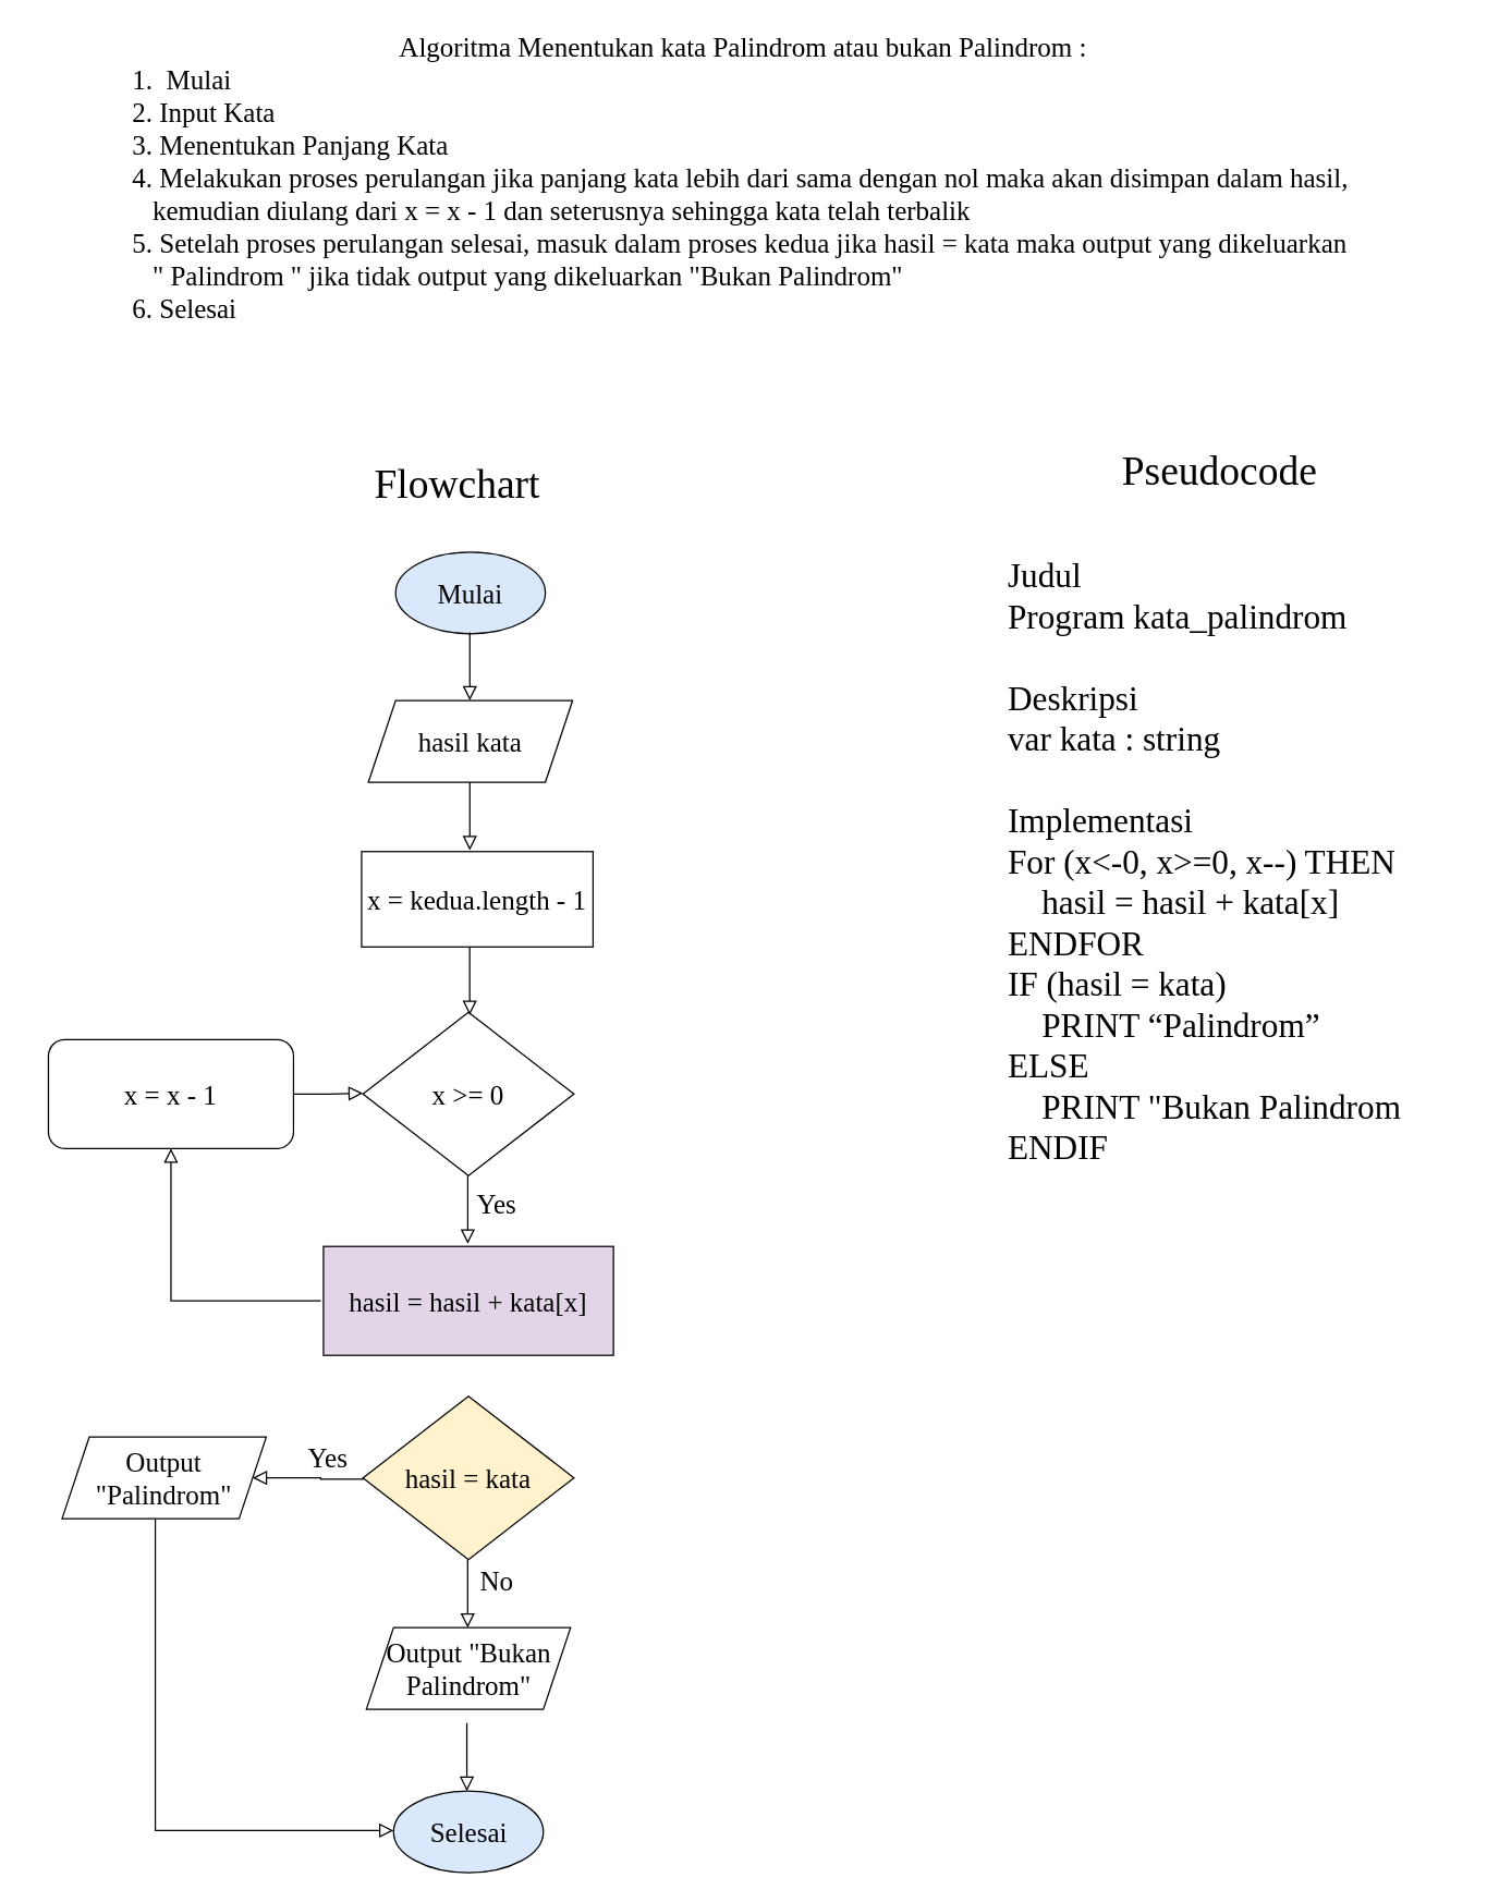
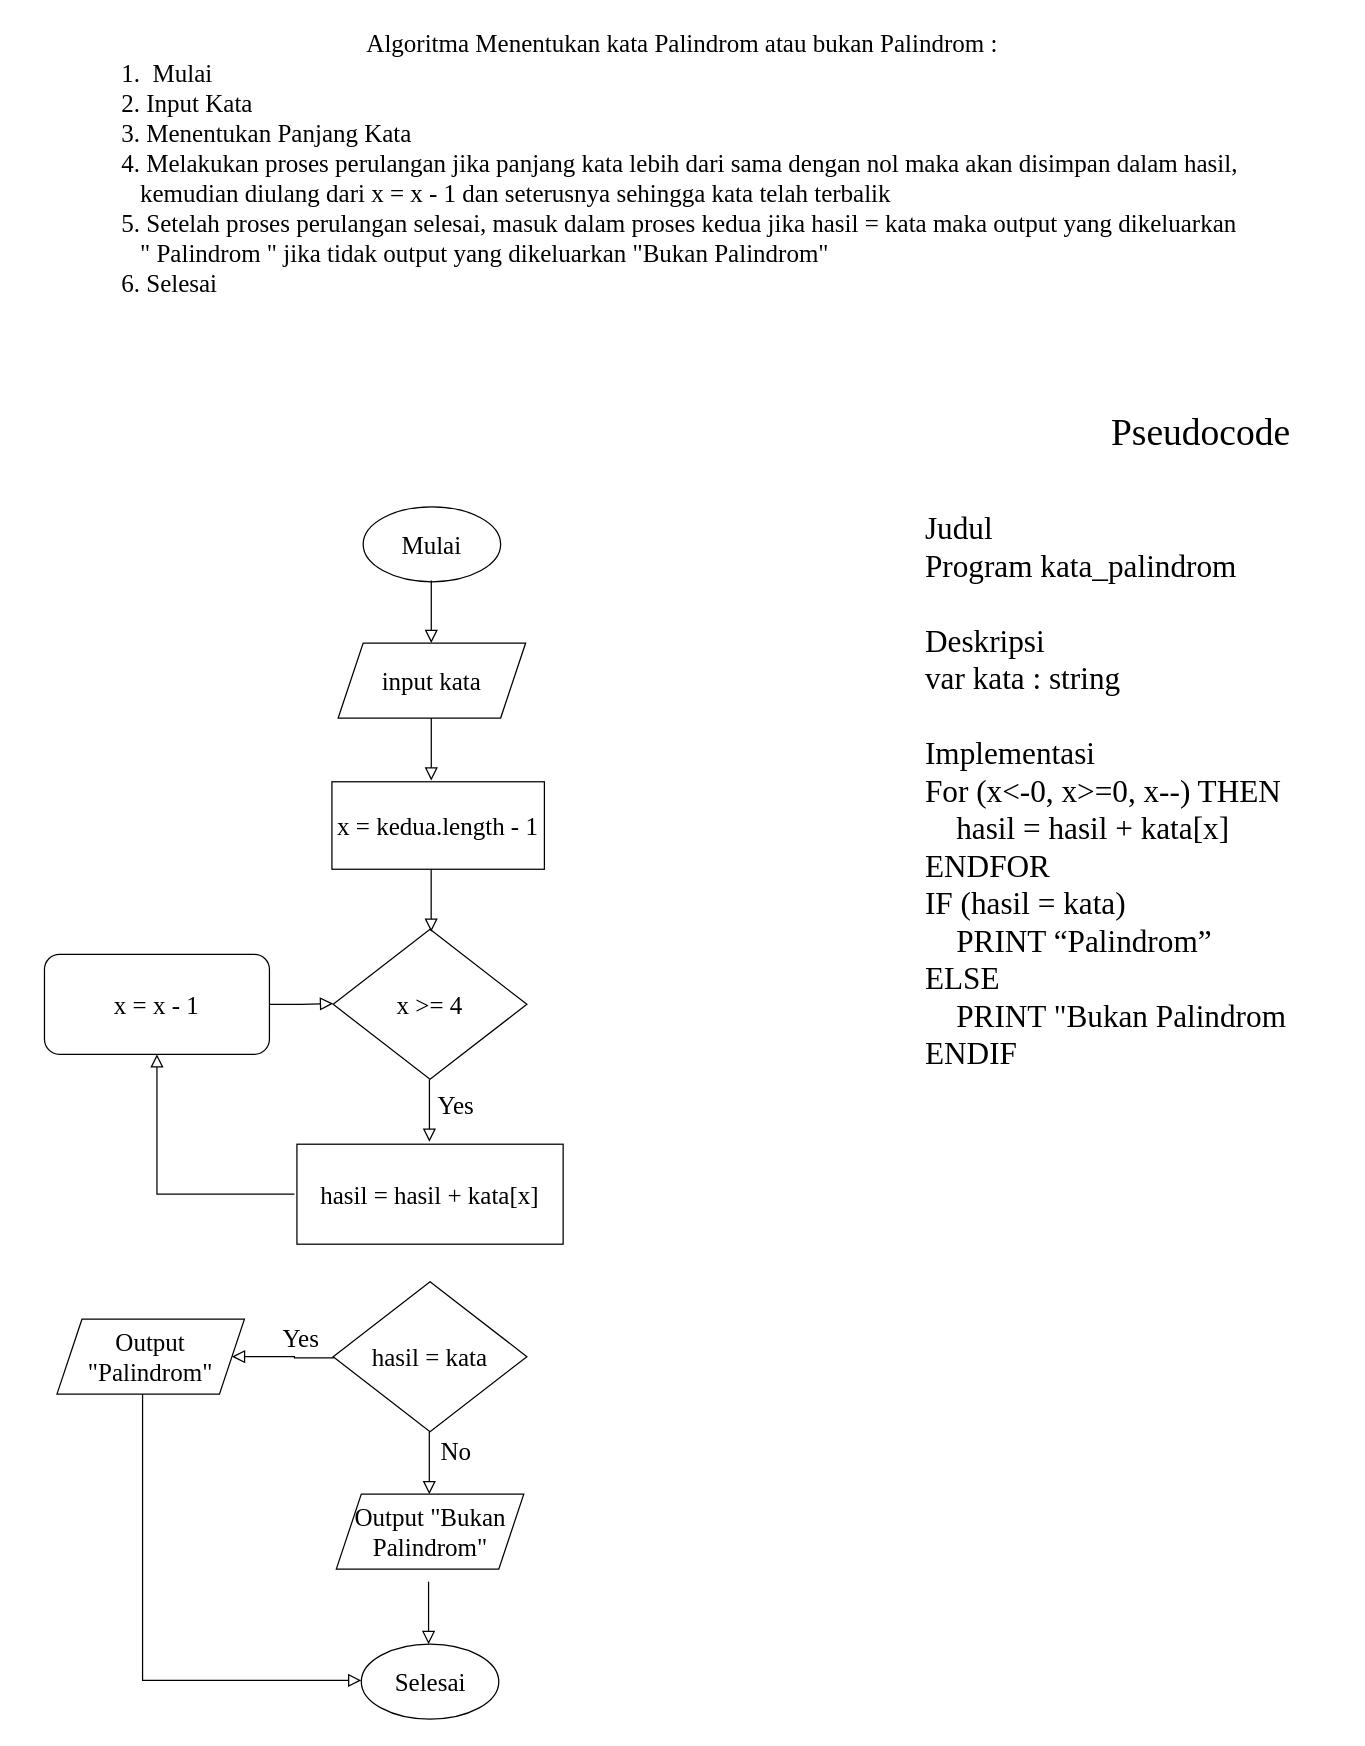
  <mxCell id="0" />
  <mxCell id="1" parent="0" />
- <mxCell id="2" value="Mulai" style="ellipse;whiteSpace=wrap;html=1;hachureGap=4;fontFamily=Architects Daughter;fontSource=https%3A%2F%2Ffonts.googleapis.com%2Fcss%3Ffamily%3DArchitects%2BDaughter;fontSize=20;rounded=0;fillColor=#dae8fc;" parent="1" vertex="1"><mxGeometry x="290" y="405" width="110" height="60" as="geometry" /></mxCell>
+ <mxCell id="2" value="Mulai" style="ellipse;whiteSpace=wrap;html=1;hachureGap=4;fontFamily=Architects Daughter;fontSource=https%3A%2F%2Ffonts.googleapis.com%2Fcss%3Ffamily%3DArchitects%2BDaughter;fontSize=20;rounded=0;" parent="1" vertex="1"><mxGeometry x="290" y="405" width="110" height="60" as="geometry" /></mxCell>
  <mxCell id="3" value="" style="rounded=0;html=1;jettySize=auto;orthogonalLoop=1;fontSize=11;endArrow=block;endFill=0;endSize=8;strokeWidth=1;shadow=0;labelBackgroundColor=none;edgeStyle=orthogonalEdgeStyle;" parent="1" edge="1"><mxGeometry relative="1" as="geometry"><mxPoint x="344.5" y="464" as="sourcePoint" /><mxPoint x="344.5" y="514" as="targetPoint" /></mxGeometry></mxCell>
- <mxCell id="4" value="hasil kata" style="shape=parallelogram;perimeter=parallelogramPerimeter;whiteSpace=wrap;html=1;fixedSize=1;hachureGap=4;fontFamily=Architects Daughter;fontSource=https%3A%2F%2Ffonts.googleapis.com%2Fcss%3Ffamily%3DArchitects%2BDaughter;fontSize=20;rounded=0;" parent="1" vertex="1"><mxGeometry x="270" y="514" width="150" height="60" as="geometry" /></mxCell>
+ <mxCell id="4" value="input kata" style="shape=parallelogram;perimeter=parallelogramPerimeter;whiteSpace=wrap;html=1;fixedSize=1;hachureGap=4;fontFamily=Architects Daughter;fontSource=https%3A%2F%2Ffonts.googleapis.com%2Fcss%3Ffamily%3DArchitects%2BDaughter;fontSize=20;rounded=0;" parent="1" vertex="1"><mxGeometry x="270" y="514" width="150" height="60" as="geometry" /></mxCell>
  <mxCell id="5" value="" style="rounded=0;html=1;jettySize=auto;orthogonalLoop=1;fontSize=11;endArrow=block;endFill=0;endSize=8;strokeWidth=1;shadow=0;labelBackgroundColor=none;edgeStyle=orthogonalEdgeStyle;" parent="1" edge="1"><mxGeometry relative="1" as="geometry"><mxPoint x="344.5" y="574" as="sourcePoint" /><mxPoint x="344.5" y="624" as="targetPoint" /></mxGeometry></mxCell>
- <mxCell id="6" value="x &amp;gt;= 0" style="rhombus;whiteSpace=wrap;html=1;hachureGap=4;fontFamily=Architects Daughter;fontSource=https%3A%2F%2Ffonts.googleapis.com%2Fcss%3Ffamily%3DArchitects%2BDaughter;fontSize=20;rounded=0;" parent="1" vertex="1"><mxGeometry x="266" y="743.06" width="155" height="120" as="geometry" /></mxCell>
+ <mxCell id="6" value="x &amp;gt;= 4" style="rhombus;whiteSpace=wrap;html=1;hachureGap=4;fontFamily=Architects Daughter;fontSource=https%3A%2F%2Ffonts.googleapis.com%2Fcss%3Ffamily%3DArchitects%2BDaughter;fontSize=20;rounded=0;" parent="1" vertex="1"><mxGeometry x="266" y="743.06" width="155" height="120" as="geometry" /></mxCell>
  <mxCell id="7" value="" style="rounded=0;html=1;jettySize=auto;orthogonalLoop=1;fontSize=11;endArrow=block;endFill=0;endSize=8;strokeWidth=1;shadow=0;labelBackgroundColor=none;edgeStyle=orthogonalEdgeStyle;" parent="1" edge="1"><mxGeometry relative="1" as="geometry"><mxPoint x="343" y="863.06" as="sourcePoint" /><mxPoint x="343" y="913.06" as="targetPoint" /></mxGeometry></mxCell>
  <mxCell id="8" value="Yes" style="text;html=1;align=center;verticalAlign=middle;resizable=0;points=[];autosize=1;strokeColor=none;fillColor=none;hachureGap=4;fontFamily=Architects Daughter;fontSource=https%3A%2F%2Ffonts.googleapis.com%2Fcss%3Ffamily%3DArchitects%2BDaughter;fontSize=20;rounded=0;" parent="1" vertex="1"><mxGeometry x="338.5" y="868.06" width="50" height="30" as="geometry" /></mxCell>
- <mxCell id="9" value="hasil = hasil + kata[x]" style="rounded=0;whiteSpace=wrap;html=1;hachureGap=4;fontFamily=Architects Daughter;fontSource=https%3A%2F%2Ffonts.googleapis.com%2Fcss%3Ffamily%3DArchitects%2BDaughter;fontSize=20;fillColor=#e1d5e7;" parent="1" vertex="1"><mxGeometry x="237" y="915" width="213" height="80" as="geometry" /></mxCell>
+ <mxCell id="9" value="hasil = hasil + kata[x]" style="rounded=0;whiteSpace=wrap;html=1;hachureGap=4;fontFamily=Architects Daughter;fontSource=https%3A%2F%2Ffonts.googleapis.com%2Fcss%3Ffamily%3DArchitects%2BDaughter;fontSize=20;" parent="1" vertex="1"><mxGeometry x="237" y="915" width="213" height="80" as="geometry" /></mxCell>
  <mxCell id="10" value="Output &quot;Bukan Palindrom&quot;" style="shape=parallelogram;perimeter=parallelogramPerimeter;whiteSpace=wrap;html=1;fixedSize=1;hachureGap=4;fontFamily=Architects Daughter;fontSource=https%3A%2F%2Ffonts.googleapis.com%2Fcss%3Ffamily%3DArchitects%2BDaughter;fontSize=20;rounded=0;" parent="1" vertex="1"><mxGeometry x="268.5" y="1195" width="150" height="60" as="geometry" /></mxCell>
  <mxCell id="11" value="" style="rounded=0;html=1;jettySize=auto;orthogonalLoop=1;fontSize=11;endArrow=block;endFill=0;endSize=8;strokeWidth=1;shadow=0;labelBackgroundColor=none;edgeStyle=orthogonalEdgeStyle;" parent="1" edge="1"><mxGeometry relative="1" as="geometry"><mxPoint x="342.32" y="1265" as="sourcePoint" /><mxPoint x="342.32" y="1315" as="targetPoint" /></mxGeometry></mxCell>
- <mxCell id="12" value="Selesai" style="ellipse;whiteSpace=wrap;html=1;hachureGap=4;fontFamily=Architects Daughter;fontSource=https%3A%2F%2Ffonts.googleapis.com%2Fcss%3Ffamily%3DArchitects%2BDaughter;fontSize=20;rounded=0;fillColor=#dae8fc;" parent="1" vertex="1"><mxGeometry x="288.5" y="1315" width="110" height="60" as="geometry" /></mxCell>
+ <mxCell id="12" value="Selesai" style="ellipse;whiteSpace=wrap;html=1;hachureGap=4;fontFamily=Architects Daughter;fontSource=https%3A%2F%2Ffonts.googleapis.com%2Fcss%3Ffamily%3DArchitects%2BDaughter;fontSize=20;rounded=0;" parent="1" vertex="1"><mxGeometry x="288.5" y="1315" width="110" height="60" as="geometry" /></mxCell>
  <mxCell id="13" value="x = kedua.length - 1" style="rounded=0;whiteSpace=wrap;html=1;hachureGap=4;fontFamily=Architects Daughter;fontSource=https%3A%2F%2Ffonts.googleapis.com%2Fcss%3Ffamily%3DArchitects%2BDaughter;fontSize=20;" parent="1" vertex="1"><mxGeometry x="265" y="625" width="170" height="70" as="geometry" /></mxCell>
  <mxCell id="14" value="" style="rounded=0;html=1;jettySize=auto;orthogonalLoop=1;fontSize=11;endArrow=block;endFill=0;endSize=8;strokeWidth=1;shadow=0;labelBackgroundColor=none;edgeStyle=orthogonalEdgeStyle;" parent="1" edge="1"><mxGeometry relative="1" as="geometry"><mxPoint x="344.41" y="695" as="sourcePoint" /><mxPoint x="344.41" y="745" as="targetPoint" /></mxGeometry></mxCell>
  <mxCell id="15" value="" style="rounded=0;html=1;jettySize=auto;orthogonalLoop=1;fontSize=11;endArrow=block;endFill=0;endSize=8;strokeWidth=1;shadow=0;labelBackgroundColor=none;edgeStyle=orthogonalEdgeStyle;entryX=0.5;entryY=1;entryDx=0;entryDy=0;" parent="1" target="16" edge="1"><mxGeometry relative="1" as="geometry"><mxPoint x="235" y="955" as="sourcePoint" /><mxPoint x="162" y="895" as="targetPoint" /><Array as="points"><mxPoint x="125" y="955" /></Array></mxGeometry></mxCell>
  <mxCell id="16" value="x = x - 1" style="whiteSpace=wrap;html=1;hachureGap=4;fontFamily=Architects Daughter;fontSource=https%3A%2F%2Ffonts.googleapis.com%2Fcss%3Ffamily%3DArchitects%2BDaughter;fontSize=20;rounded=1;" parent="1" vertex="1"><mxGeometry x="35" y="763.06" width="180" height="80" as="geometry" /></mxCell>
  <mxCell id="17" value="" style="rounded=0;html=1;jettySize=auto;orthogonalLoop=1;fontSize=11;endArrow=block;endFill=0;endSize=8;strokeWidth=1;shadow=0;labelBackgroundColor=none;edgeStyle=orthogonalEdgeStyle;exitX=1;exitY=0.5;exitDx=0;exitDy=0;" parent="1" source="16" edge="1"><mxGeometry relative="1" as="geometry"><mxPoint x="235.94" y="802.53" as="sourcePoint" /><mxPoint x="265.94" y="802.47" as="targetPoint" /></mxGeometry></mxCell>
- <mxCell id="18" value="hasil = kata" style="rhombus;whiteSpace=wrap;html=1;hachureGap=4;fontFamily=Architects Daughter;fontSource=https%3A%2F%2Ffonts.googleapis.com%2Fcss%3Ffamily%3DArchitects%2BDaughter;fontSize=20;rounded=0;fillColor=#fff2cc;" parent="1" vertex="1"><mxGeometry x="266" y="1025" width="155" height="120" as="geometry" /></mxCell>
+ <mxCell id="18" value="hasil = kata" style="rhombus;whiteSpace=wrap;html=1;hachureGap=4;fontFamily=Architects Daughter;fontSource=https%3A%2F%2Ffonts.googleapis.com%2Fcss%3Ffamily%3DArchitects%2BDaughter;fontSize=20;rounded=0;" parent="1" vertex="1"><mxGeometry x="266" y="1025" width="155" height="120" as="geometry" /></mxCell>
  <mxCell id="19" value="" style="rounded=0;html=1;jettySize=auto;orthogonalLoop=1;fontSize=11;endArrow=block;endFill=0;endSize=8;strokeWidth=1;shadow=0;labelBackgroundColor=none;edgeStyle=orthogonalEdgeStyle;exitX=0;exitY=0.5;exitDx=0;exitDy=0;" parent="1" source="18" edge="1"><mxGeometry relative="1" as="geometry"><mxPoint x="270" y="1085" as="sourcePoint" /><mxPoint x="185" y="1085" as="targetPoint" /><Array as="points"><mxPoint x="235" y="1086" /></Array></mxGeometry></mxCell>
  <mxCell id="20" value="Yes" style="text;html=1;align=center;verticalAlign=middle;resizable=0;points=[];autosize=1;strokeColor=none;fillColor=none;hachureGap=4;fontFamily=Architects Daughter;fontSource=https%3A%2F%2Ffonts.googleapis.com%2Fcss%3Ffamily%3DArchitects%2BDaughter;fontSize=20;rounded=0;" parent="1" vertex="1"><mxGeometry x="215" y="1055" width="50" height="30" as="geometry" /></mxCell>
  <mxCell id="21" value="Output &quot;Palindrom&quot;" style="shape=parallelogram;perimeter=parallelogramPerimeter;whiteSpace=wrap;html=1;fixedSize=1;hachureGap=4;fontFamily=Architects Daughter;fontSource=https%3A%2F%2Ffonts.googleapis.com%2Fcss%3Ffamily%3DArchitects%2BDaughter;fontSize=20;rounded=0;" parent="1" vertex="1"><mxGeometry x="45" y="1055" width="150" height="60" as="geometry" /></mxCell>
  <mxCell id="22" value="" style="rounded=0;html=1;jettySize=auto;orthogonalLoop=1;fontSize=11;endArrow=block;endFill=0;endSize=8;strokeWidth=1;shadow=0;labelBackgroundColor=none;edgeStyle=orthogonalEdgeStyle;" parent="1" edge="1"><mxGeometry relative="1" as="geometry"><mxPoint x="342.91" y="1145" as="sourcePoint" /><mxPoint x="342.91" y="1195" as="targetPoint" /></mxGeometry></mxCell>
  <mxCell id="23" value="No" style="text;html=1;align=center;verticalAlign=middle;resizable=0;points=[];autosize=1;strokeColor=none;fillColor=none;hachureGap=4;fontFamily=Architects Daughter;fontSource=https%3A%2F%2Ffonts.googleapis.com%2Fcss%3Ffamily%3DArchitects%2BDaughter;fontSize=20;rounded=0;" parent="1" vertex="1"><mxGeometry x="343.5" y="1145" width="40" height="30" as="geometry" /></mxCell>
  <mxCell id="24" value="" style="rounded=0;html=1;jettySize=auto;orthogonalLoop=1;fontSize=11;endArrow=block;endFill=0;endSize=8;strokeWidth=1;shadow=0;labelBackgroundColor=none;edgeStyle=orthogonalEdgeStyle;" parent="1" edge="1"><mxGeometry relative="1" as="geometry"><mxPoint x="113.5" y="1115" as="sourcePoint" /><mxPoint x="288.5" y="1344" as="targetPoint" /><Array as="points"><mxPoint x="113.5" y="1344" /></Array></mxGeometry></mxCell>
  <mxCell id="25" value="Algoritma Menentukan kata Palindrom atau bukan Palindrom :&lt;br&gt;&lt;div style=&quot;text-align: justify&quot;&gt;1.&amp;nbsp; Mulai&lt;/div&gt;&lt;div style=&quot;text-align: justify&quot;&gt;2. Input Kata&lt;/div&gt;&lt;div style=&quot;text-align: justify&quot;&gt;3. Menentukan Panjang Kata&lt;/div&gt;&lt;div style=&quot;text-align: justify&quot;&gt;4. Melakukan proses perulangan jika panjang kata lebih dari sama dengan nol maka akan disimpan dalam hasil,&lt;/div&gt;&lt;div style=&quot;text-align: justify&quot;&gt;&amp;nbsp; &amp;nbsp;kemudian diulang dari x = x - 1 dan seterusnya sehingga kata telah terbalik&lt;/div&gt;&lt;div style=&quot;text-align: justify&quot;&gt;5. Setelah proses perulangan selesai, masuk dalam proses kedua jika hasil = kata maka output yang dikeluarkan&amp;nbsp;&lt;/div&gt;&lt;div style=&quot;text-align: justify&quot;&gt;&amp;nbsp; &amp;nbsp;&quot; Palindrom &quot;&lt;span&gt;&amp;nbsp;jika tidak output yang dikeluarkan &quot;Bukan Palindrom&quot;&lt;/span&gt;&lt;/div&gt;&lt;div style=&quot;text-align: justify&quot;&gt;6. Selesai&lt;/div&gt;" style="text;html=1;align=center;verticalAlign=middle;resizable=0;points=[];autosize=1;strokeColor=none;fillColor=none;sketch=0;hachureGap=4;fontFamily=Architects Daughter;fontSource=https%3A%2F%2Ffonts.googleapis.com%2Fcss%3Ffamily%3DArchitects%2BDaughter;fontSize=20;" parent="1" vertex="1"><mxGeometry x="20" y="20" width="1050" height="220" as="geometry" /></mxCell>
- <mxCell id="26" value="Flowchart" style="text;html=1;align=center;verticalAlign=middle;resizable=0;points=[];autosize=1;strokeColor=none;fillColor=none;sketch=0;hachureGap=4;fontFamily=Architects Daughter;fontSource=https%3A%2F%2Ffonts.googleapis.com%2Fcss%3Ffamily%3DArchitects%2BDaughter;fontSize=30;" parent="1" vertex="1"><mxGeometry x="255" y="335" width="160" height="40" as="geometry" /></mxCell>
- <mxCell id="27" value="Pseudocode" style="text;html=1;align=center;verticalAlign=middle;resizable=0;points=[];autosize=1;strokeColor=none;fillColor=none;sketch=0;hachureGap=4;fontFamily=Architects Daughter;fontSource=https%3A%2F%2Ffonts.googleapis.com%2Fcss%3Ffamily%3DArchitects%2BDaughter;fontSize=30;" parent="1" vertex="1"><mxGeometry x="805" y="325" width="180" height="40" as="geometry" /></mxCell>
+ <mxCell id="27" value="Pseudocode" style="text;html=1;align=center;verticalAlign=middle;resizable=0;points=[];autosize=1;strokeColor=none;fillColor=none;sketch=0;hachureGap=4;fontFamily=Architects Daughter;fontSource=https%3A%2F%2Ffonts.googleapis.com%2Fcss%3Ffamily%3DArchitects%2BDaughter;fontSize=30;" parent="1" vertex="1"><mxGeometry x="870" y="325" width="180" height="40" as="geometry" /></mxCell>
  <mxCell id="28" value="&#10;Judul&#10;Program kata_palindrom&#10;&#10;Deskripsi&#10;var kata : string&#10;&#10;Implementasi&#10;For (x&lt;-0, x&gt;=0, x--) THEN&#10;    hasil = hasil + kata[x]&#10;ENDFOR&#10;IF (hasil = kata)&#10;    PRINT “Palindrom”&#10;ELSE&#10;    PRINT &quot;Bukan Palindrom&#10;ENDIF&#10;" style="text;align=left;verticalAlign=middle;resizable=0;points=[];autosize=1;strokeColor=none;fillColor=none;sketch=0;hachureGap=4;fontFamily=Architects Daughter;fontSource=https%3A%2F%2Ffonts.googleapis.com%2Fcss%3Ffamily%3DArchitects%2BDaughter;fontSize=25;spacing=0;" parent="1" vertex="1"><mxGeometry x="740" y="385" width="330" height="490" as="geometry" /></mxCell>
